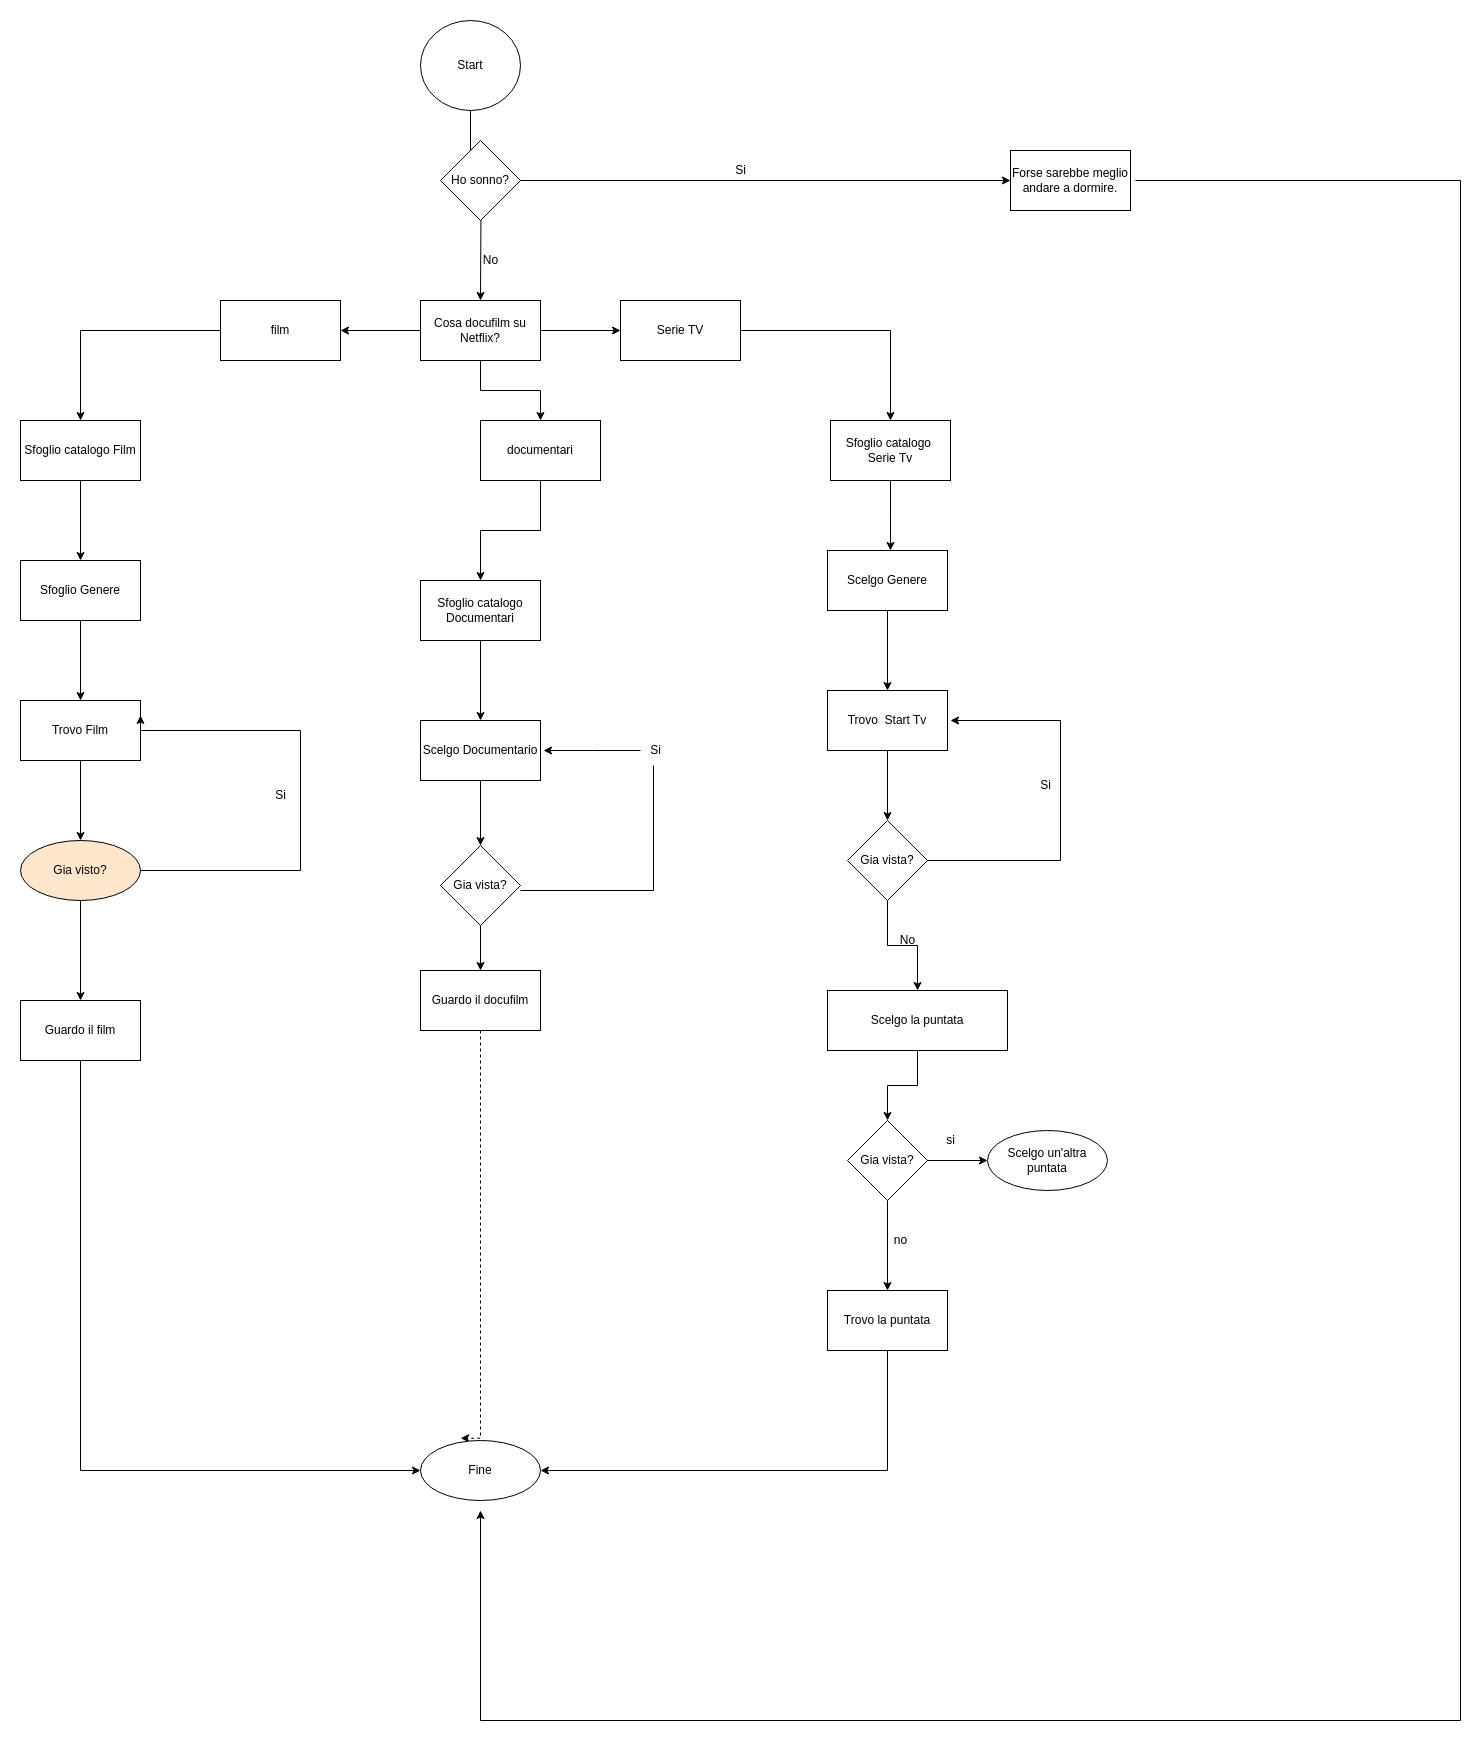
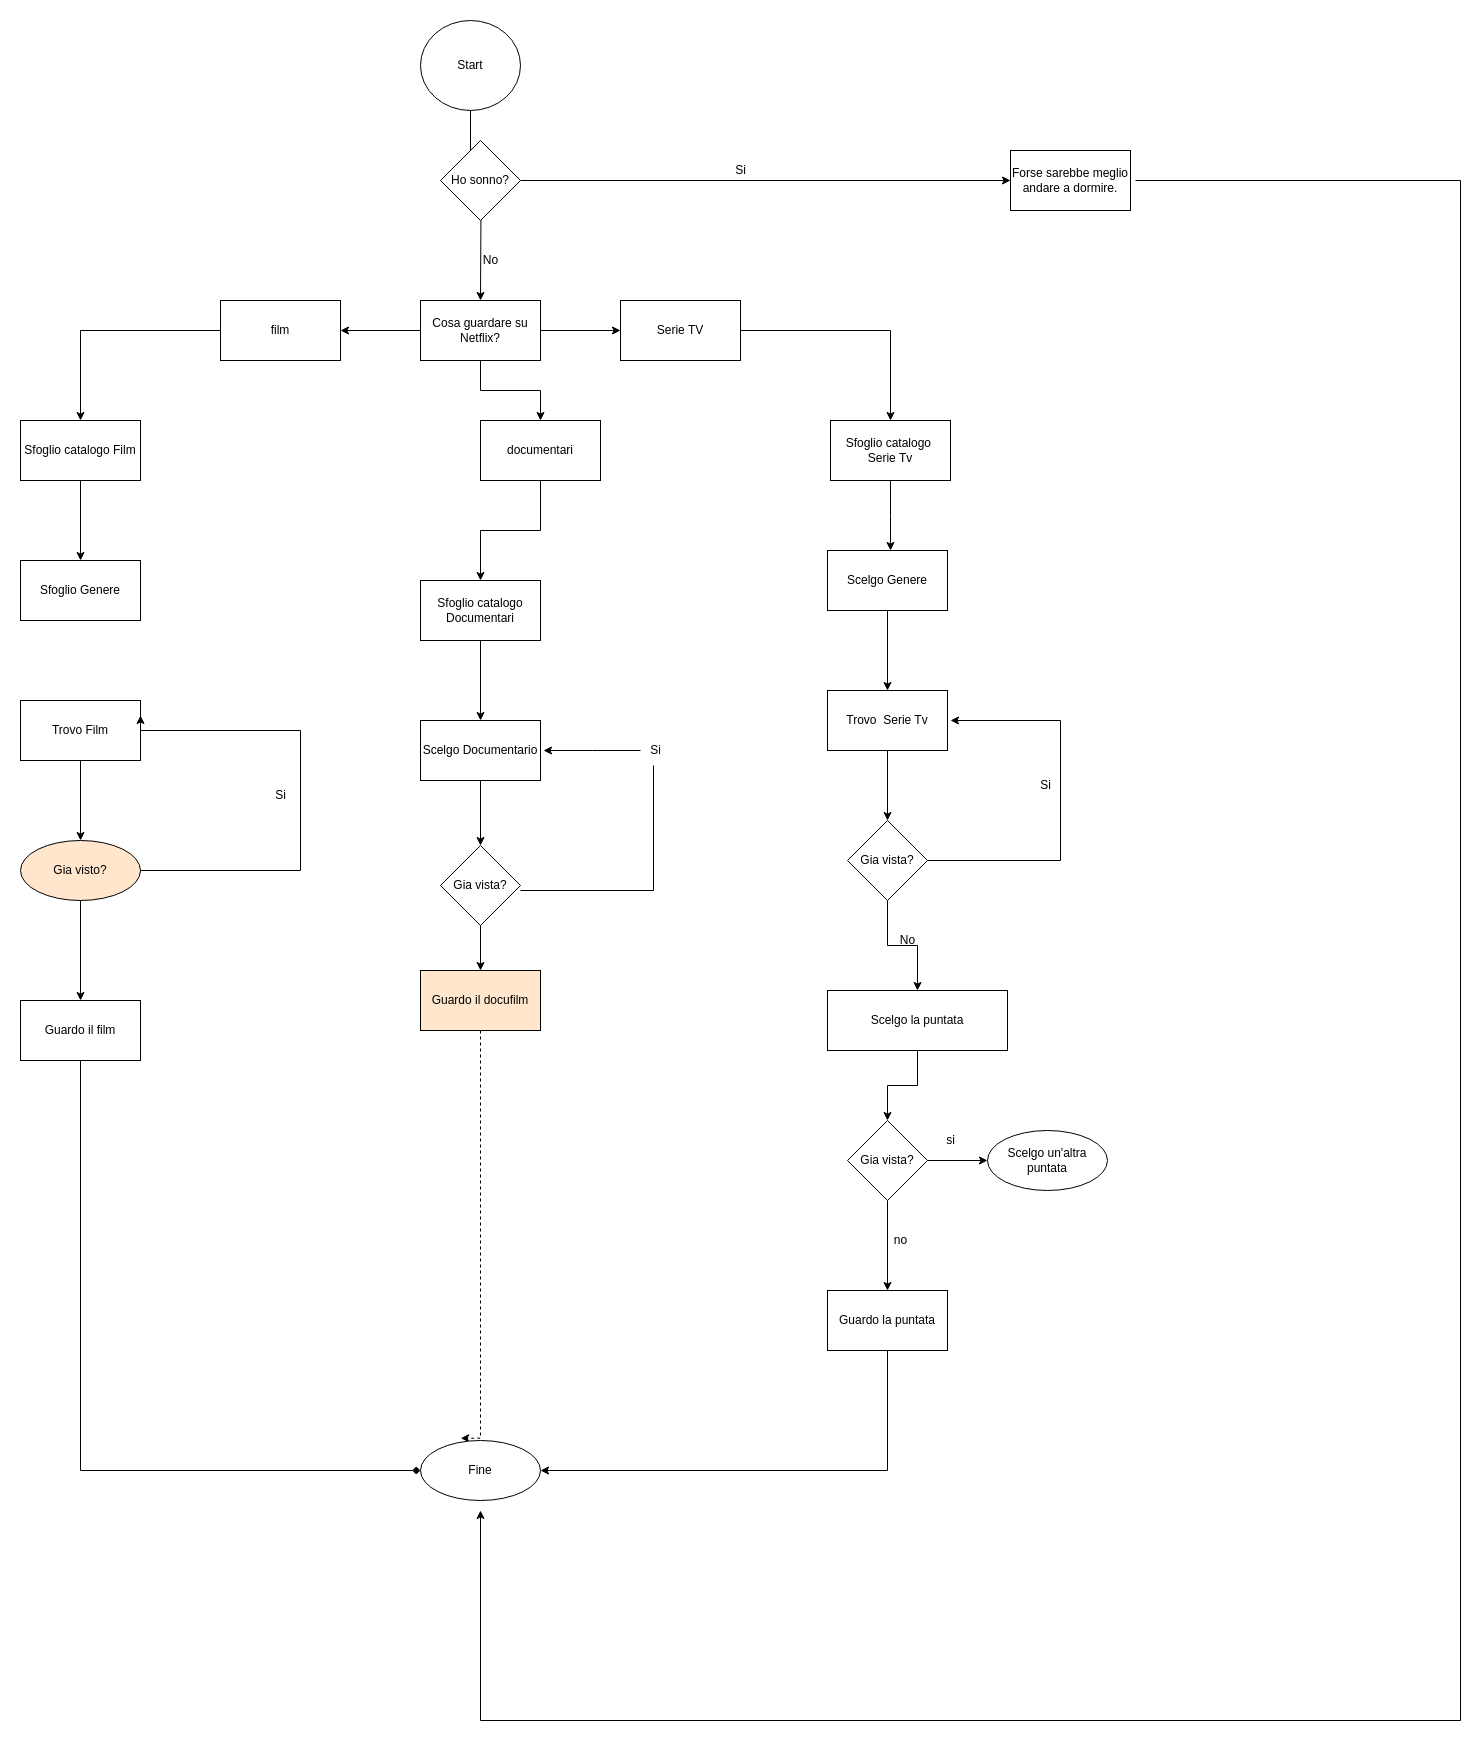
  <mxCell id="0" />
  <mxCell id="1" parent="0" />
  <mxCell id="2" style="edgeStyle=orthogonalEdgeStyle;rounded=0;orthogonalLoop=1;jettySize=auto;html=1;" edge="1" parent="1" source="3"><mxGeometry relative="1" as="geometry"><mxPoint x="480" y="300" as="targetPoint" /></mxGeometry></mxCell>
  <mxCell id="3" value="Start" style="ellipse;whiteSpace=wrap;html=1;" vertex="1" parent="1"><mxGeometry x="420" y="20" width="100" height="90" as="geometry" /></mxCell>
  <mxCell id="4" value="" style="edgeStyle=orthogonalEdgeStyle;rounded=0;orthogonalLoop=1;jettySize=auto;html=1;" edge="1" parent="1" source="7" target="9"><mxGeometry relative="1" as="geometry" /></mxCell>
  <mxCell id="5" value="" style="edgeStyle=orthogonalEdgeStyle;rounded=0;orthogonalLoop=1;jettySize=auto;html=1;" edge="1" parent="1" source="7" target="11"><mxGeometry relative="1" as="geometry" /></mxCell>
  <mxCell id="6" value="" style="edgeStyle=orthogonalEdgeStyle;rounded=0;orthogonalLoop=1;jettySize=auto;html=1;" edge="1" parent="1" source="7" target="13"><mxGeometry relative="1" as="geometry" /></mxCell>
- <mxCell id="7" value="Cosa docufilm su Netflix?" style="whiteSpace=wrap;html=1;" vertex="1" parent="1"><mxGeometry x="420" y="300" width="120" height="60" as="geometry" /></mxCell>
+ <mxCell id="7" value="Cosa guardare su Netflix?" style="whiteSpace=wrap;html=1;" vertex="1" parent="1"><mxGeometry x="420" y="300" width="120" height="60" as="geometry" /></mxCell>
  <mxCell id="8" value="" style="edgeStyle=orthogonalEdgeStyle;rounded=0;orthogonalLoop=1;jettySize=auto;html=1;" edge="1" parent="1" source="9" target="17"><mxGeometry relative="1" as="geometry" /></mxCell>
  <mxCell id="9" value="Serie TV" style="whiteSpace=wrap;html=1;" vertex="1" parent="1"><mxGeometry x="620" y="300" width="120" height="60" as="geometry" /></mxCell>
  <mxCell id="10" value="" style="edgeStyle=orthogonalEdgeStyle;rounded=0;orthogonalLoop=1;jettySize=auto;html=1;" edge="1" parent="1" source="11" target="19"><mxGeometry relative="1" as="geometry" /></mxCell>
  <mxCell id="11" value="documentari&lt;br&gt;" style="whiteSpace=wrap;html=1;" vertex="1" parent="1"><mxGeometry x="480" y="420" width="120" height="60" as="geometry" /></mxCell>
  <mxCell id="12" value="" style="edgeStyle=orthogonalEdgeStyle;rounded=0;orthogonalLoop=1;jettySize=auto;html=1;" edge="1" parent="1" source="13" target="15"><mxGeometry relative="1" as="geometry" /></mxCell>
  <mxCell id="13" value="film" style="whiteSpace=wrap;html=1;" vertex="1" parent="1"><mxGeometry x="220" y="300" width="120" height="60" as="geometry" /></mxCell>
  <mxCell id="14" value="" style="edgeStyle=orthogonalEdgeStyle;rounded=0;orthogonalLoop=1;jettySize=auto;html=1;" edge="1" parent="1" source="15" target="50"><mxGeometry relative="1" as="geometry" /></mxCell>
  <mxCell id="15" value="Sfoglio catalogo Film" style="whiteSpace=wrap;html=1;" vertex="1" parent="1"><mxGeometry x="20" y="420" width="120" height="60" as="geometry" /></mxCell>
  <mxCell id="16" value="" style="edgeStyle=orthogonalEdgeStyle;rounded=0;orthogonalLoop=1;jettySize=auto;html=1;" edge="1" parent="1" source="17"><mxGeometry relative="1" as="geometry"><mxPoint x="890" y="550" as="targetPoint" /></mxGeometry></mxCell>
  <mxCell id="17" value="Sfoglio catalogo&amp;nbsp; Serie Tv" style="whiteSpace=wrap;html=1;" vertex="1" parent="1"><mxGeometry x="830" y="420" width="120" height="60" as="geometry" /></mxCell>
  <mxCell id="18" value="" style="edgeStyle=orthogonalEdgeStyle;rounded=0;orthogonalLoop=1;jettySize=auto;html=1;" edge="1" parent="1" source="19" target="40"><mxGeometry relative="1" as="geometry" /></mxCell>
  <mxCell id="19" value="Sfoglio catalogo Documentari" style="whiteSpace=wrap;html=1;" vertex="1" parent="1"><mxGeometry x="420" y="580" width="120" height="60" as="geometry" /></mxCell>
  <mxCell id="20" value="" style="edgeStyle=orthogonalEdgeStyle;rounded=0;orthogonalLoop=1;jettySize=auto;html=1;" edge="1" parent="1" source="21" target="23"><mxGeometry relative="1" as="geometry" /></mxCell>
  <mxCell id="21" value="Scelgo Genere" style="whiteSpace=wrap;html=1;" vertex="1" parent="1"><mxGeometry x="827" y="550" width="120" height="60" as="geometry" /></mxCell>
  <mxCell id="22" value="" style="edgeStyle=orthogonalEdgeStyle;rounded=0;orthogonalLoop=1;jettySize=auto;html=1;" edge="1" parent="1" source="23" target="25"><mxGeometry relative="1" as="geometry" /></mxCell>
- <mxCell id="23" value="Trovo&amp;nbsp; Start Tv" style="whiteSpace=wrap;html=1;" vertex="1" parent="1"><mxGeometry x="827" y="690" width="120" height="60" as="geometry" /></mxCell>
+ <mxCell id="23" value="Trovo&amp;nbsp; Serie Tv" style="whiteSpace=wrap;html=1;" vertex="1" parent="1"><mxGeometry x="827" y="690" width="120" height="60" as="geometry" /></mxCell>
  <mxCell id="24" value="" style="edgeStyle=orthogonalEdgeStyle;rounded=0;orthogonalLoop=1;jettySize=auto;html=1;" edge="1" parent="1" source="25" target="27"><mxGeometry relative="1" as="geometry" /></mxCell>
  <mxCell id="25" value="Gia vista?" style="rhombus;whiteSpace=wrap;html=1;" vertex="1" parent="1"><mxGeometry x="847" y="820" width="80" height="80" as="geometry" /></mxCell>
  <mxCell id="26" value="" style="edgeStyle=orthogonalEdgeStyle;rounded=0;orthogonalLoop=1;jettySize=auto;html=1;" edge="1" parent="1" source="27" target="33"><mxGeometry relative="1" as="geometry" /></mxCell>
  <mxCell id="27" value="Scelgo la puntata" style="whiteSpace=wrap;html=1;" vertex="1" parent="1"><mxGeometry x="827" y="990" width="180" height="60" as="geometry" /></mxCell>
  <mxCell id="28" value="" style="edgeStyle=orthogonalEdgeStyle;rounded=0;orthogonalLoop=1;jettySize=auto;html=1;" edge="1" parent="1"><mxGeometry relative="1" as="geometry"><mxPoint x="927" y="860" as="sourcePoint" /><mxPoint x="950" y="720" as="targetPoint" /><Array as="points"><mxPoint x="1060" y="860" /><mxPoint x="1060" y="720" /></Array></mxGeometry></mxCell>
  <mxCell id="29" value="Si" style="text;html=1;align=center;verticalAlign=middle;resizable=0;points=[];autosize=1;strokeColor=none;fillColor=none;" vertex="1" parent="1"><mxGeometry x="1030" y="770" width="30" height="30" as="geometry" /></mxCell>
  <mxCell id="30" value="No" style="text;html=1;align=center;verticalAlign=middle;resizable=0;points=[];autosize=1;strokeColor=none;fillColor=none;" vertex="1" parent="1"><mxGeometry x="887" y="925" width="40" height="30" as="geometry" /></mxCell>
  <mxCell id="31" value="" style="edgeStyle=orthogonalEdgeStyle;rounded=0;orthogonalLoop=1;jettySize=auto;html=1;" edge="1" parent="1" source="33" target="34"><mxGeometry relative="1" as="geometry" /></mxCell>
  <mxCell id="32" value="" style="edgeStyle=orthogonalEdgeStyle;rounded=0;orthogonalLoop=1;jettySize=auto;html=1;" edge="1" parent="1" source="33" target="37"><mxGeometry relative="1" as="geometry" /></mxCell>
  <mxCell id="33" value="Gia vista?" style="rhombus;whiteSpace=wrap;html=1;" vertex="1" parent="1"><mxGeometry x="847" y="1120" width="80" height="80" as="geometry" /></mxCell>
  <mxCell id="34" value="Scelgo un'altra puntata" style="ellipse;whiteSpace=wrap;html=1;" vertex="1" parent="1"><mxGeometry x="987" y="1130" width="120" height="60" as="geometry" /></mxCell>
  <mxCell id="35" value="si" style="text;html=1;align=center;verticalAlign=middle;resizable=0;points=[];autosize=1;strokeColor=none;fillColor=none;" vertex="1" parent="1"><mxGeometry x="935" y="1125" width="30" height="30" as="geometry" /></mxCell>
  <mxCell id="36" style="edgeStyle=orthogonalEdgeStyle;rounded=0;orthogonalLoop=1;jettySize=auto;html=1;entryX=1;entryY=0.5;entryDx=0;entryDy=0;" edge="1" parent="1" source="37" target="48"><mxGeometry relative="1" as="geometry"><Array as="points"><mxPoint x="887" y="1470" /></Array></mxGeometry></mxCell>
- <mxCell id="37" value="Trovo la puntata" style="whiteSpace=wrap;html=1;" vertex="1" parent="1"><mxGeometry x="827" y="1290" width="120" height="60" as="geometry" /></mxCell>
+ <mxCell id="37" value="Guardo la puntata" style="whiteSpace=wrap;html=1;" vertex="1" parent="1"><mxGeometry x="827" y="1290" width="120" height="60" as="geometry" /></mxCell>
  <mxCell id="38" value="no" style="text;html=1;align=center;verticalAlign=middle;resizable=0;points=[];autosize=1;strokeColor=none;fillColor=none;" vertex="1" parent="1"><mxGeometry x="880" y="1225" width="40" height="30" as="geometry" /></mxCell>
  <mxCell id="39" value="" style="edgeStyle=orthogonalEdgeStyle;rounded=0;orthogonalLoop=1;jettySize=auto;html=1;" edge="1" parent="1" source="40" target="42"><mxGeometry relative="1" as="geometry" /></mxCell>
  <mxCell id="40" value="Scelgo Documentario" style="whiteSpace=wrap;html=1;" vertex="1" parent="1"><mxGeometry x="420" y="720" width="120" height="60" as="geometry" /></mxCell>
  <mxCell id="41" value="" style="edgeStyle=orthogonalEdgeStyle;rounded=0;orthogonalLoop=1;jettySize=auto;html=1;" edge="1" parent="1" source="42" target="47"><mxGeometry relative="1" as="geometry" /></mxCell>
  <mxCell id="42" value="Gia vista?" style="rhombus;whiteSpace=wrap;html=1;" vertex="1" parent="1"><mxGeometry x="440" y="845" width="80" height="80" as="geometry" /></mxCell>
  <mxCell id="43" value="" style="edgeStyle=orthogonalEdgeStyle;rounded=0;orthogonalLoop=1;jettySize=auto;html=1;startArrow=none;" edge="1" parent="1" source="44"><mxGeometry relative="1" as="geometry"><mxPoint x="520" y="890" as="sourcePoint" /><mxPoint x="543" y="750" as="targetPoint" /><Array as="points" /></mxGeometry></mxCell>
  <mxCell id="44" value="Si" style="text;html=1;align=center;verticalAlign=middle;resizable=0;points=[];autosize=1;strokeColor=none;fillColor=none;" vertex="1" parent="1"><mxGeometry x="640" y="735" width="30" height="30" as="geometry" /></mxCell>
  <mxCell id="45" value="" style="edgeStyle=orthogonalEdgeStyle;rounded=0;orthogonalLoop=1;jettySize=auto;html=1;endArrow=none;" edge="1" parent="1" target="44"><mxGeometry relative="1" as="geometry"><mxPoint x="520" y="890" as="sourcePoint" /><mxPoint x="543" y="750" as="targetPoint" /><Array as="points"><mxPoint x="653" y="890" /><mxPoint x="653" y="750" /></Array></mxGeometry></mxCell>
  <mxCell id="46" style="edgeStyle=orthogonalEdgeStyle;rounded=0;orthogonalLoop=1;jettySize=auto;html=1;entryX=0.335;entryY=-0.038;entryDx=0;entryDy=0;entryPerimeter=0;dashed=1;" edge="1" parent="1" source="47" target="48"><mxGeometry relative="1" as="geometry"><Array as="points"><mxPoint x="480" y="1438" /></Array></mxGeometry></mxCell>
- <mxCell id="47" value="Guardo il docufilm&lt;br&gt;" style="whiteSpace=wrap;html=1;" vertex="1" parent="1"><mxGeometry x="420" y="970" width="120" height="60" as="geometry" /></mxCell>
+ <mxCell id="47" value="Guardo il docufilm&lt;br&gt;" style="whiteSpace=wrap;html=1;fillColor=#ffe6cc;" vertex="1" parent="1"><mxGeometry x="420" y="970" width="120" height="60" as="geometry" /></mxCell>
  <mxCell id="48" value="Fine" style="ellipse;whiteSpace=wrap;html=1;" vertex="1" parent="1"><mxGeometry x="420" y="1440" width="120" height="60" as="geometry" /></mxCell>
- <mxCell id="49" value="" style="edgeStyle=orthogonalEdgeStyle;rounded=0;orthogonalLoop=1;jettySize=auto;html=1;" edge="1" parent="1" source="50" target="52"><mxGeometry relative="1" as="geometry" /></mxCell>
  <mxCell id="50" value="Sfoglio Genere" style="whiteSpace=wrap;html=1;" vertex="1" parent="1"><mxGeometry x="20" y="560" width="120" height="60" as="geometry" /></mxCell>
  <mxCell id="51" value="" style="edgeStyle=orthogonalEdgeStyle;rounded=0;orthogonalLoop=1;jettySize=auto;html=1;" edge="1" parent="1" source="52" target="55"><mxGeometry relative="1" as="geometry" /></mxCell>
  <mxCell id="52" value="Trovo Film" style="whiteSpace=wrap;html=1;" vertex="1" parent="1"><mxGeometry x="20" y="700" width="120" height="60" as="geometry" /></mxCell>
  <mxCell id="53" style="edgeStyle=orthogonalEdgeStyle;rounded=0;orthogonalLoop=1;jettySize=auto;html=1;entryX=1;entryY=0.25;entryDx=0;entryDy=0;" edge="1" parent="1" source="55" target="52"><mxGeometry relative="1" as="geometry"><mxPoint x="190" y="700" as="targetPoint" /><Array as="points"><mxPoint x="300" y="870" /><mxPoint x="300" y="730" /><mxPoint x="140" y="730" /></Array></mxGeometry></mxCell>
  <mxCell id="54" value="" style="edgeStyle=orthogonalEdgeStyle;rounded=0;orthogonalLoop=1;jettySize=auto;html=1;" edge="1" parent="1" source="55" target="58"><mxGeometry relative="1" as="geometry" /></mxCell>
  <mxCell id="55" value="Gia visto?" style="ellipse;whiteSpace=wrap;html=1;fillColor=#ffe6cc;" vertex="1" parent="1"><mxGeometry x="20" y="840" width="120" height="60" as="geometry" /></mxCell>
  <mxCell id="56" value="Si&lt;br&gt;" style="text;html=1;align=center;verticalAlign=middle;resizable=0;points=[];autosize=1;strokeColor=none;fillColor=none;" vertex="1" parent="1"><mxGeometry x="265" y="780" width="30" height="30" as="geometry" /></mxCell>
- <mxCell id="57" style="edgeStyle=orthogonalEdgeStyle;rounded=0;orthogonalLoop=1;jettySize=auto;html=1;entryX=0;entryY=0.5;entryDx=0;entryDy=0;" edge="1" parent="1" source="58" target="48"><mxGeometry relative="1" as="geometry"><Array as="points"><mxPoint y="1470" x="80" /></Array></mxGeometry></mxCell>
+ <mxCell id="57" style="edgeStyle=orthogonalEdgeStyle;rounded=0;orthogonalLoop=1;jettySize=auto;html=1;entryX=0;entryY=0.5;entryDx=0;entryDy=0;endArrow=diamond;" edge="1" parent="1" source="58" target="48"><mxGeometry relative="1" as="geometry"><Array as="points"><mxPoint y="1470" x="80" /></Array></mxGeometry></mxCell>
  <mxCell id="58" value="Guardo il film" style="whiteSpace=wrap;html=1;" vertex="1" parent="1"><mxGeometry x="20" y="1000" width="120" height="60" as="geometry" /></mxCell>
  <mxCell id="59" style="edgeStyle=orthogonalEdgeStyle;rounded=0;orthogonalLoop=1;jettySize=auto;html=1;exitX=1;exitY=0.5;exitDx=0;exitDy=0;entryX=0;entryY=0.5;entryDx=0;entryDy=0;" edge="1" parent="1" source="60" target="63"><mxGeometry relative="1" as="geometry" /></mxCell>
  <mxCell id="60" value="Ho sonno?" style="rhombus;whiteSpace=wrap;html=1;" vertex="1" parent="1"><mxGeometry x="440" y="140" width="80" height="80" as="geometry" /></mxCell>
  <mxCell id="61" value="No" style="text;html=1;align=center;verticalAlign=middle;resizable=0;points=[];autosize=1;strokeColor=none;fillColor=none;" vertex="1" parent="1"><mxGeometry x="470" y="245" width="40" height="30" as="geometry" /></mxCell>
  <mxCell id="62" style="edgeStyle=orthogonalEdgeStyle;rounded=0;orthogonalLoop=1;jettySize=auto;html=1;" edge="1" parent="1"><mxGeometry relative="1" as="geometry"><mxPoint x="480" y="1510" as="targetPoint" /><mxPoint x="1135" y="180" as="sourcePoint" /><Array as="points"><mxPoint x="1460" y="180" /><mxPoint x="1460" y="1720" /><mxPoint x="480" y="1720" /></Array></mxGeometry></mxCell>
  <mxCell id="63" value="Forse sarebbe meglio andare a dormire." style="whiteSpace=wrap;html=1;" vertex="1" parent="1"><mxGeometry x="1010" y="150" width="120" height="60" as="geometry" /></mxCell>
  <mxCell id="64" value="Si" style="text;html=1;align=center;verticalAlign=middle;resizable=0;points=[];autosize=1;strokeColor=none;fillColor=none;" vertex="1" parent="1"><mxGeometry x="725" y="155" width="30" height="30" as="geometry" /></mxCell>
